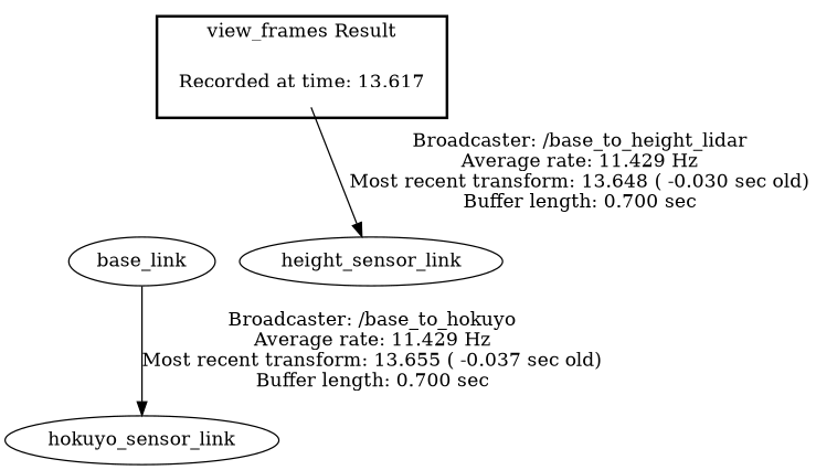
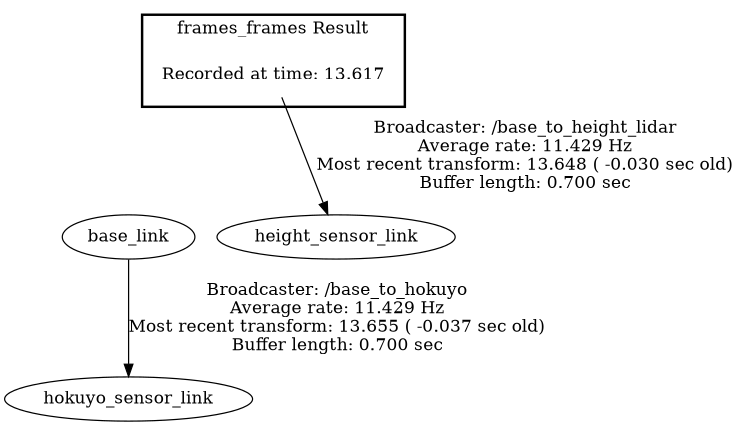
  digraph {
    "Recorded at time: 13.617" [shape=plaintext]
    base_link
    height_sensor_link
    hokuyo_sensor_link
    subgraph cluster_1 {
      color=black
-     label="view_frames Result"
+     label="frames_frames Result"
      style=bold
      "Recorded at time: 13.617"
    }
    "Recorded at time: 13.617" -> base_link [style=invis]
    "Recorded at time: 13.617" -> height_sensor_link [label="Broadcaster: /base_to_height_lidar\nAverage rate: 11.429 Hz\nMost recent transform: 13.648 ( -0.030 sec old)\nBuffer length: 0.700 sec\n"]
    base_link -> hokuyo_sensor_link [label="Broadcaster: /base_to_hokuyo\nAverage rate: 11.429 Hz\nMost recent transform: 13.655 ( -0.037 sec old)\nBuffer length: 0.700 sec\n"]
  }
